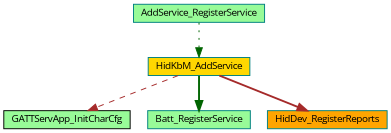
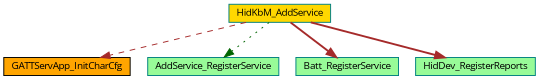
  digraph {
    fontname="Open Sans"
    rankdir=TB
    node [color=teal fillcolor=orange fontname="Open Sans" fontsize=10 shape=record style=filled]
    edge [color=brown fontname="Open Sans" fontsize=10 labelfontname=Helvetica labelfontsize=10 style=bold]
    n1 [fillcolor=gold fontcolor=black height=0.2 label=HidKbM_AddService width=0.4]
-   n2 [color=black fillcolor=palegreen height=0.2 label=GATTServApp_InitCharCfg width=0.4]
+   n2 [color=black height=0.2 label=GATTServApp_InitCharCfg width=0.4]
    n3 [fillcolor=palegreen height=0.2 label=AddService_RegisterService width=0.4]
    n4 [fillcolor=palegreen height=0.2 label=Batt_RegisterService width=0.4]
-   n5 [height=0.2 label=HidDev_RegisterReports width=0.4]
+   n5 [fillcolor=palegreen height=0.2 label=HidDev_RegisterReports width=0.4]
    n1 -> n2 [style=dashed]
-   n3 -> n1 [color=darkgreen style=dotted]
-   n1 -> n4 [color=darkgreen]
+   n1 -> n3 [color=darkgreen style=dotted]
+   n1 -> n4
    n1 -> n5
  }
